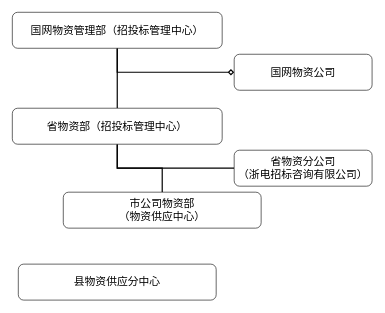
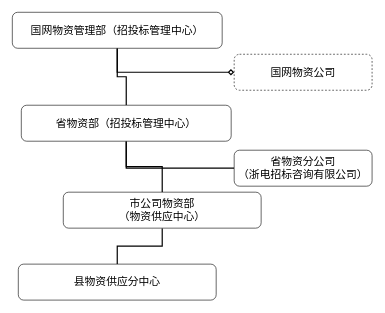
  <mxCell id="0" />
  <mxCell id="1" parent="0" />
  <mxCell id="2" value="" style="edgeStyle=orthogonalEdgeStyle;rounded=0;orthogonalLoop=1;jettySize=auto;html=1;fontSize=18;strokeWidth=2;endArrow=none;endFill=0;" edge="1" parent="1" source="4" target="7"><mxGeometry relative="1" as="geometry" /></mxCell>
  <mxCell id="3" style="edgeStyle=orthogonalEdgeStyle;rounded=0;orthogonalLoop=1;jettySize=auto;html=1;entryX=0;entryY=0.5;entryDx=0;entryDy=0;fontSize=18;strokeWidth=2;exitX=0.5;exitY=1;exitDx=0;exitDy=0;endArrow=diamond;endFill=0;" edge="1" parent="1" source="4" target="8"><mxGeometry relative="1" as="geometry" /></mxCell>
  <mxCell id="4" value="国网物资管理部（招投标管理中心）" style="rounded=1;whiteSpace=wrap;html=1;fontSize=18;fontFamily=MiSans;" vertex="1" parent="1"><mxGeometry x="20" y="20" width="350" height="60" as="geometry" /></mxCell>
  <mxCell id="5" value="" style="edgeStyle=orthogonalEdgeStyle;rounded=0;orthogonalLoop=1;jettySize=auto;html=1;fontSize=18;strokeWidth=2;endArrow=none;endFill=0;" edge="1" parent="1" source="7" target="10"><mxGeometry relative="1" as="geometry" /></mxCell>
  <mxCell id="6" style="edgeStyle=orthogonalEdgeStyle;rounded=0;orthogonalLoop=1;jettySize=auto;html=1;entryX=0;entryY=0.5;entryDx=0;entryDy=0;fontSize=18;strokeWidth=2;exitX=0.5;exitY=1;exitDx=0;exitDy=0;startArrow=none;startFill=0;endArrow=none;endFill=0;" edge="1" parent="1" source="7" target="11"><mxGeometry relative="1" as="geometry" /></mxCell>
- <mxCell id="7" value="省物资部（招投标管理中心）" style="whiteSpace=wrap;html=1;fontSize=18;fontFamily=MiSans;rounded=1;" vertex="1" parent="1"><mxGeometry x="20" y="180" width="350" height="60" as="geometry" /></mxCell>
- <mxCell id="8" value="国网物资公司" style="whiteSpace=wrap;html=1;fontSize=18;fontFamily=MiSans;rounded=1;" vertex="1" parent="1"><mxGeometry x="390" y="90" width="230" height="60" as="geometry" /></mxCell>
+ <mxCell id="7" value="省物资部（招投标管理中心）" style="whiteSpace=wrap;html=1;fontSize=18;fontFamily=MiSans;rounded=1;" vertex="1" parent="1"><mxGeometry x="35" y="175" width="350" height="60" as="geometry" /></mxCell>
+ <mxCell id="8" value="国网物资公司" style="whiteSpace=wrap;html=1;fontSize=18;fontFamily=MiSans;rounded=1;dashed=1;" vertex="1" parent="1"><mxGeometry x="390" y="90" width="230" height="60" as="geometry" /></mxCell>
+ <mxCell id="9" style="edgeStyle=orthogonalEdgeStyle;rounded=0;orthogonalLoop=1;jettySize=auto;html=1;entryX=0.5;entryY=0;entryDx=0;entryDy=0;fontSize=18;startArrow=none;startFill=0;endArrow=none;endFill=0;strokeWidth=2;" edge="1" parent="1" source="10" target="12"><mxGeometry relative="1" as="geometry" /></mxCell>
  <mxCell id="10" value="市公司物资部&lt;br&gt;（物资供应中心）" style="whiteSpace=wrap;html=1;fontSize=18;fontFamily=MiSans;rounded=1;" vertex="1" parent="1"><mxGeometry x="105" y="320" width="330" height="60" as="geometry" /></mxCell>
  <mxCell id="11" value="省物资分公司&lt;br&gt;（浙电招标咨询有限公司）" style="whiteSpace=wrap;html=1;fontSize=18;fontFamily=MiSans;rounded=1;" vertex="1" parent="1"><mxGeometry x="390" y="250" width="230" height="60" as="geometry" /></mxCell>
  <mxCell id="12" value="县物资供应分中心" style="whiteSpace=wrap;html=1;fontSize=18;fontFamily=MiSans;rounded=1;" vertex="1" parent="1"><mxGeometry x="30" y="440" width="330" height="60" as="geometry" /></mxCell>
